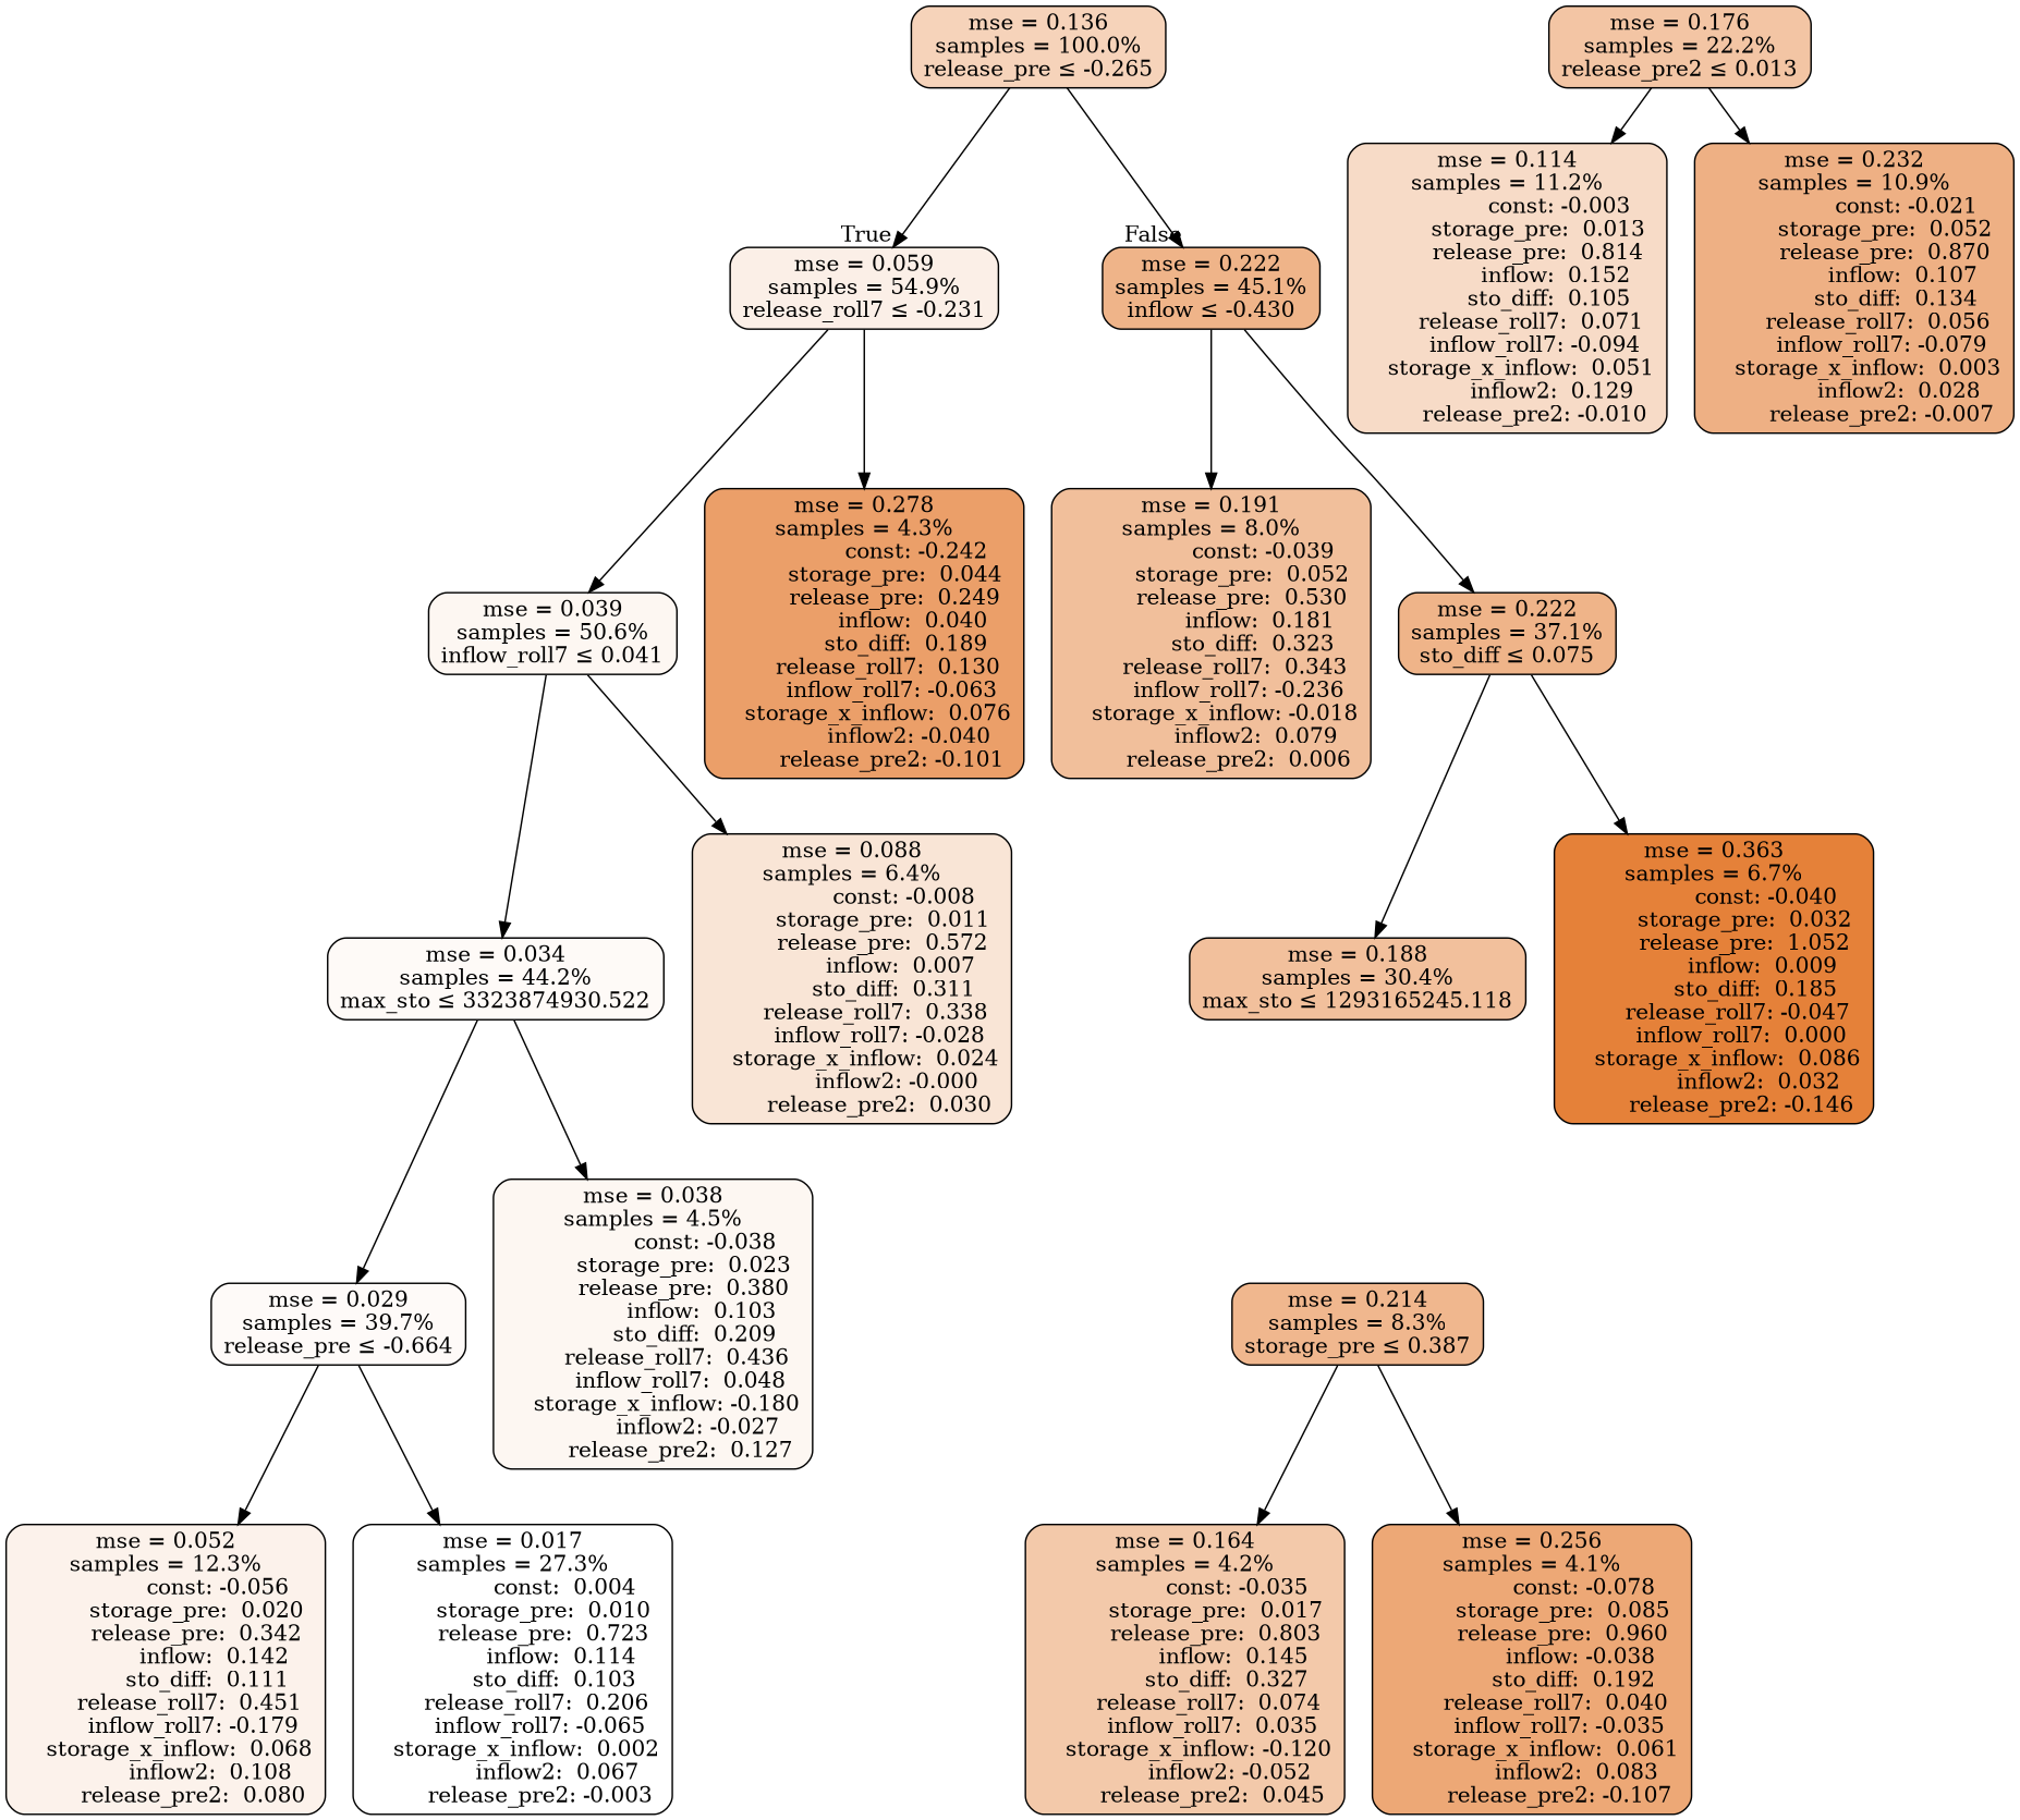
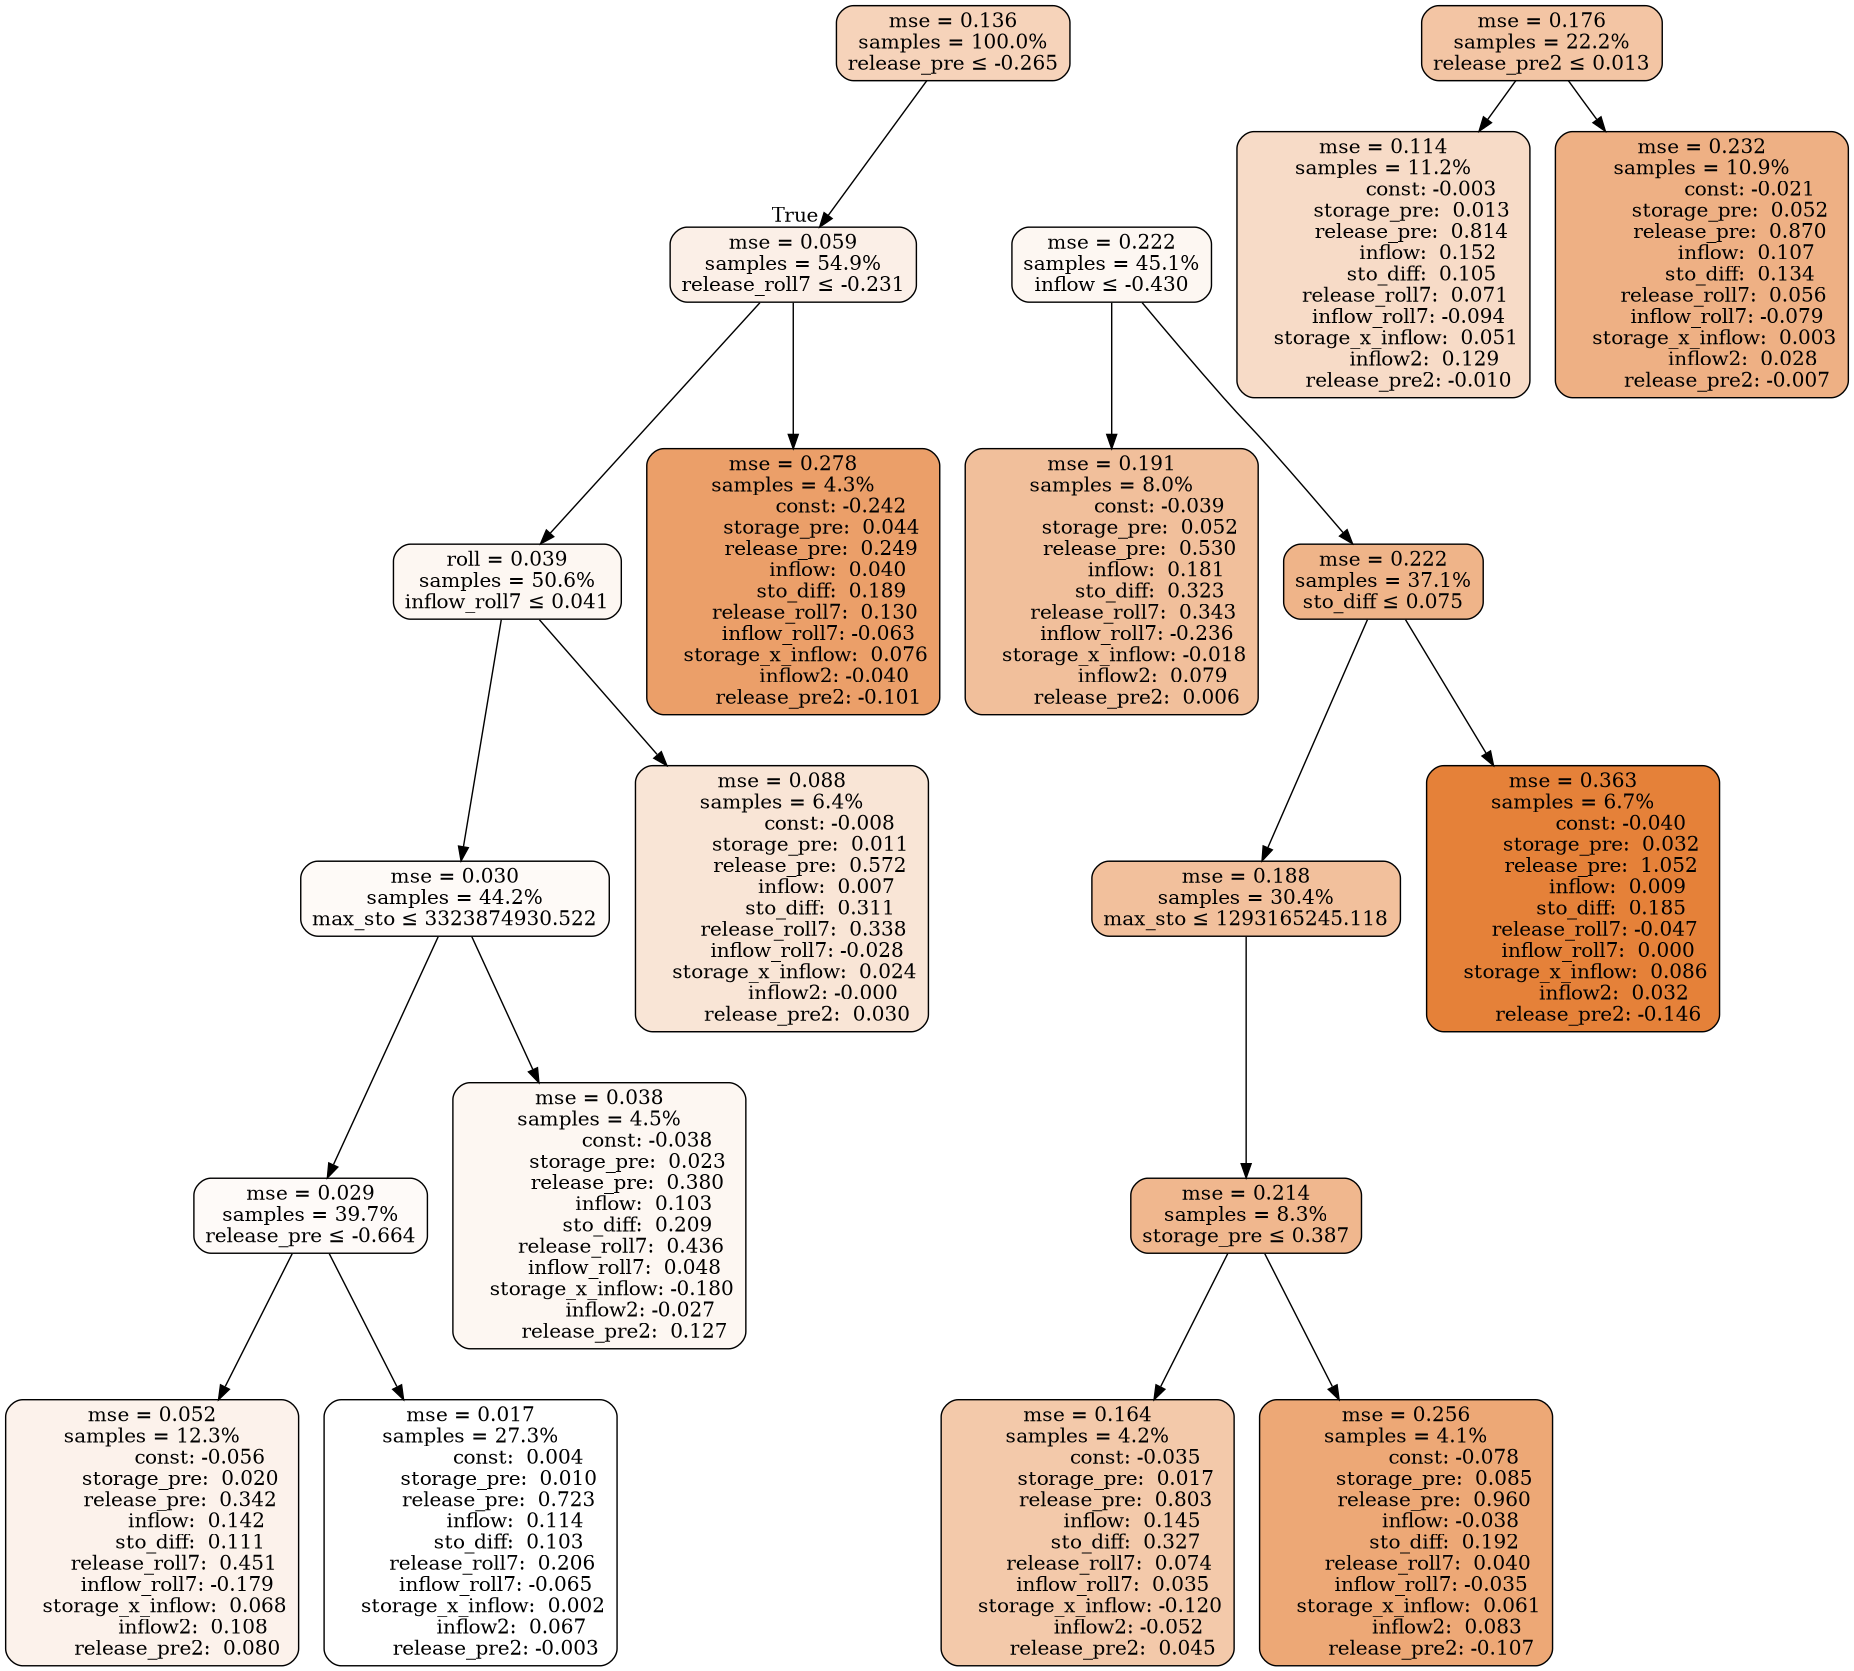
  digraph {
    fontname="DejaVu Serif"
    node [color=black fillcolor="#efb489" fontname="DejaVu Serif" shape=rectangle style="filled, rounded"]
    edge [fontname="DejaVu Serif"]
    n1 [fillcolor="#f6d3ba" label="mse = 0.136\nsamples = 100.0%\nrelease_pre &le; -0.265"]
    n2 [fillcolor="#fbefe7" label="mse = 0.059\nsamples = 54.9%\nrelease_roll7 &le; -0.231"]
-   n3 [label="mse = 0.222\nsamples = 45.1%\ninflow &le; -0.430"]
-   n4 [fillcolor="#fdf7f2" label="mse = 0.039\nsamples = 50.6%\ninflow_roll7 &le; 0.041"]
+   n3 [fillcolor="#fdf7f2" label="mse = 0.222\nsamples = 45.1%\ninflow &le; -0.430"]
+   n4 [fillcolor="#fdf7f2" label="roll = 0.039\nsamples = 50.6%\ninflow_roll7 &le; 0.041"]
    n5 [fillcolor="#eb9f69" label="mse = 0.278\nsamples = 4.3%\n               const: -0.242\n         storage_pre:  0.044\n         release_pre:  0.249\n              inflow:  0.040\n            sto_diff:  0.189\n       release_roll7:  0.130\n        inflow_roll7: -0.063\n    storage_x_inflow:  0.076\n             inflow2: -0.040\n        release_pre2: -0.101"]
    n6 [fillcolor="#f1bf9b" label="mse = 0.191\nsamples = 8.0%\n               const: -0.039\n         storage_pre:  0.052\n         release_pre:  0.530\n              inflow:  0.181\n            sto_diff:  0.323\n       release_roll7:  0.343\n        inflow_roll7: -0.236\n    storage_x_inflow: -0.018\n             inflow2:  0.079\n        release_pre2:  0.006"]
    n7 [label="mse = 0.222\nsamples = 37.1%\nsto_diff &le; 0.075"]
-   n8 [fillcolor="#fefaf7" label="mse = 0.034\nsamples = 44.2%\nmax_sto &le; 3323874930.522"]
+   n8 [fillcolor="#fefaf7" label="mse = 0.030\nsamples = 44.2%\nmax_sto &le; 3323874930.522"]
    n9 [fillcolor="#f9e5d6" label="mse = 0.088\nsamples = 6.4%\n               const: -0.008\n         storage_pre:  0.011\n         release_pre:  0.572\n              inflow:  0.007\n            sto_diff:  0.311\n       release_roll7:  0.338\n        inflow_roll7: -0.028\n    storage_x_inflow:  0.024\n             inflow2: -0.000\n        release_pre2:  0.030"]
    n10 [fillcolor="#fefaf8" label="mse = 0.029\nsamples = 39.7%\nrelease_pre &le; -0.664"]
    n11 [fillcolor="#fdf7f2" label="mse = 0.038\nsamples = 4.5%\n               const: -0.038\n         storage_pre:  0.023\n         release_pre:  0.380\n              inflow:  0.103\n            sto_diff:  0.209\n       release_roll7:  0.436\n        inflow_roll7:  0.048\n    storage_x_inflow: -0.180\n             inflow2: -0.027\n        release_pre2:  0.127"]
    n12 [fillcolor="#fcf2eb" label="mse = 0.052\nsamples = 12.3%\n               const: -0.056\n         storage_pre:  0.020\n         release_pre:  0.342\n              inflow:  0.142\n            sto_diff:  0.111\n       release_roll7:  0.451\n        inflow_roll7: -0.179\n    storage_x_inflow:  0.068\n             inflow2:  0.108\n        release_pre2:  0.080"]
    n13 [fillcolor="#ffffff" label="mse = 0.017\nsamples = 27.3%\n               const:  0.004\n         storage_pre:  0.010\n         release_pre:  0.723\n              inflow:  0.114\n            sto_diff:  0.103\n       release_roll7:  0.206\n        inflow_roll7: -0.065\n    storage_x_inflow:  0.002\n             inflow2:  0.067\n        release_pre2: -0.003"]
    n14 [fillcolor="#f2c09c" label="mse = 0.188\nsamples = 30.4%\nmax_sto &le; 1293165245.118"]
    n15 [fillcolor="#e58139" label="mse = 0.363\nsamples = 6.7%\n               const: -0.040\n         storage_pre:  0.032\n         release_pre:  1.052\n              inflow:  0.009\n            sto_diff:  0.185\n       release_roll7: -0.047\n        inflow_roll7:  0.000\n    storage_x_inflow:  0.086\n             inflow2:  0.032\n        release_pre2: -0.146"]
    n16 [fillcolor="#f0b78e" label="mse = 0.214\nsamples = 8.3%\nstorage_pre &le; 0.387"]
    n17 [fillcolor="#f3c5a4" label="mse = 0.176\nsamples = 22.2%\nrelease_pre2 &le; 0.013"]
    n18 [fillcolor="#f7dbc7" label="mse = 0.114\nsamples = 11.2%\n               const: -0.003\n         storage_pre:  0.013\n         release_pre:  0.814\n              inflow:  0.152\n            sto_diff:  0.105\n       release_roll7:  0.071\n        inflow_roll7: -0.094\n    storage_x_inflow:  0.051\n             inflow2:  0.129\n        release_pre2: -0.010"]
    n19 [fillcolor="#eeb084" label="mse = 0.232\nsamples = 10.9%\n               const: -0.021\n         storage_pre:  0.052\n         release_pre:  0.870\n              inflow:  0.107\n            sto_diff:  0.134\n       release_roll7:  0.056\n        inflow_roll7: -0.079\n    storage_x_inflow:  0.003\n             inflow2:  0.028\n        release_pre2: -0.007"]
    n20 [fillcolor="#f3c9aa" label="mse = 0.164\nsamples = 4.2%\n               const: -0.035\n         storage_pre:  0.017\n         release_pre:  0.803\n              inflow:  0.145\n            sto_diff:  0.327\n       release_roll7:  0.074\n        inflow_roll7:  0.035\n    storage_x_inflow: -0.120\n             inflow2: -0.052\n        release_pre2:  0.045"]
    n21 [fillcolor="#eda876" label="mse = 0.256\nsamples = 4.1%\n               const: -0.078\n         storage_pre:  0.085\n         release_pre:  0.960\n              inflow: -0.038\n            sto_diff:  0.192\n       release_roll7:  0.040\n        inflow_roll7: -0.035\n    storage_x_inflow:  0.061\n             inflow2:  0.083\n        release_pre2: -0.107"]
    n1 -> n2 [headlabel=True labelangle=45 labeldistance=2.5]
-   n1 -> n3 [headlabel=False labelangle=-45 labeldistance=2.5]
    n2 -> n4
    n2 -> n5
    n3 -> n6
    n3 -> n7
    n4 -> n8
    n4 -> n9
    n7 -> n14
    n7 -> n15
    n8 -> n10
    n8 -> n11
    n10 -> n12
    n10 -> n13
+   n14 -> n16
    n16 -> n20
    n16 -> n21
    n17 -> n18
    n17 -> n19
  }
